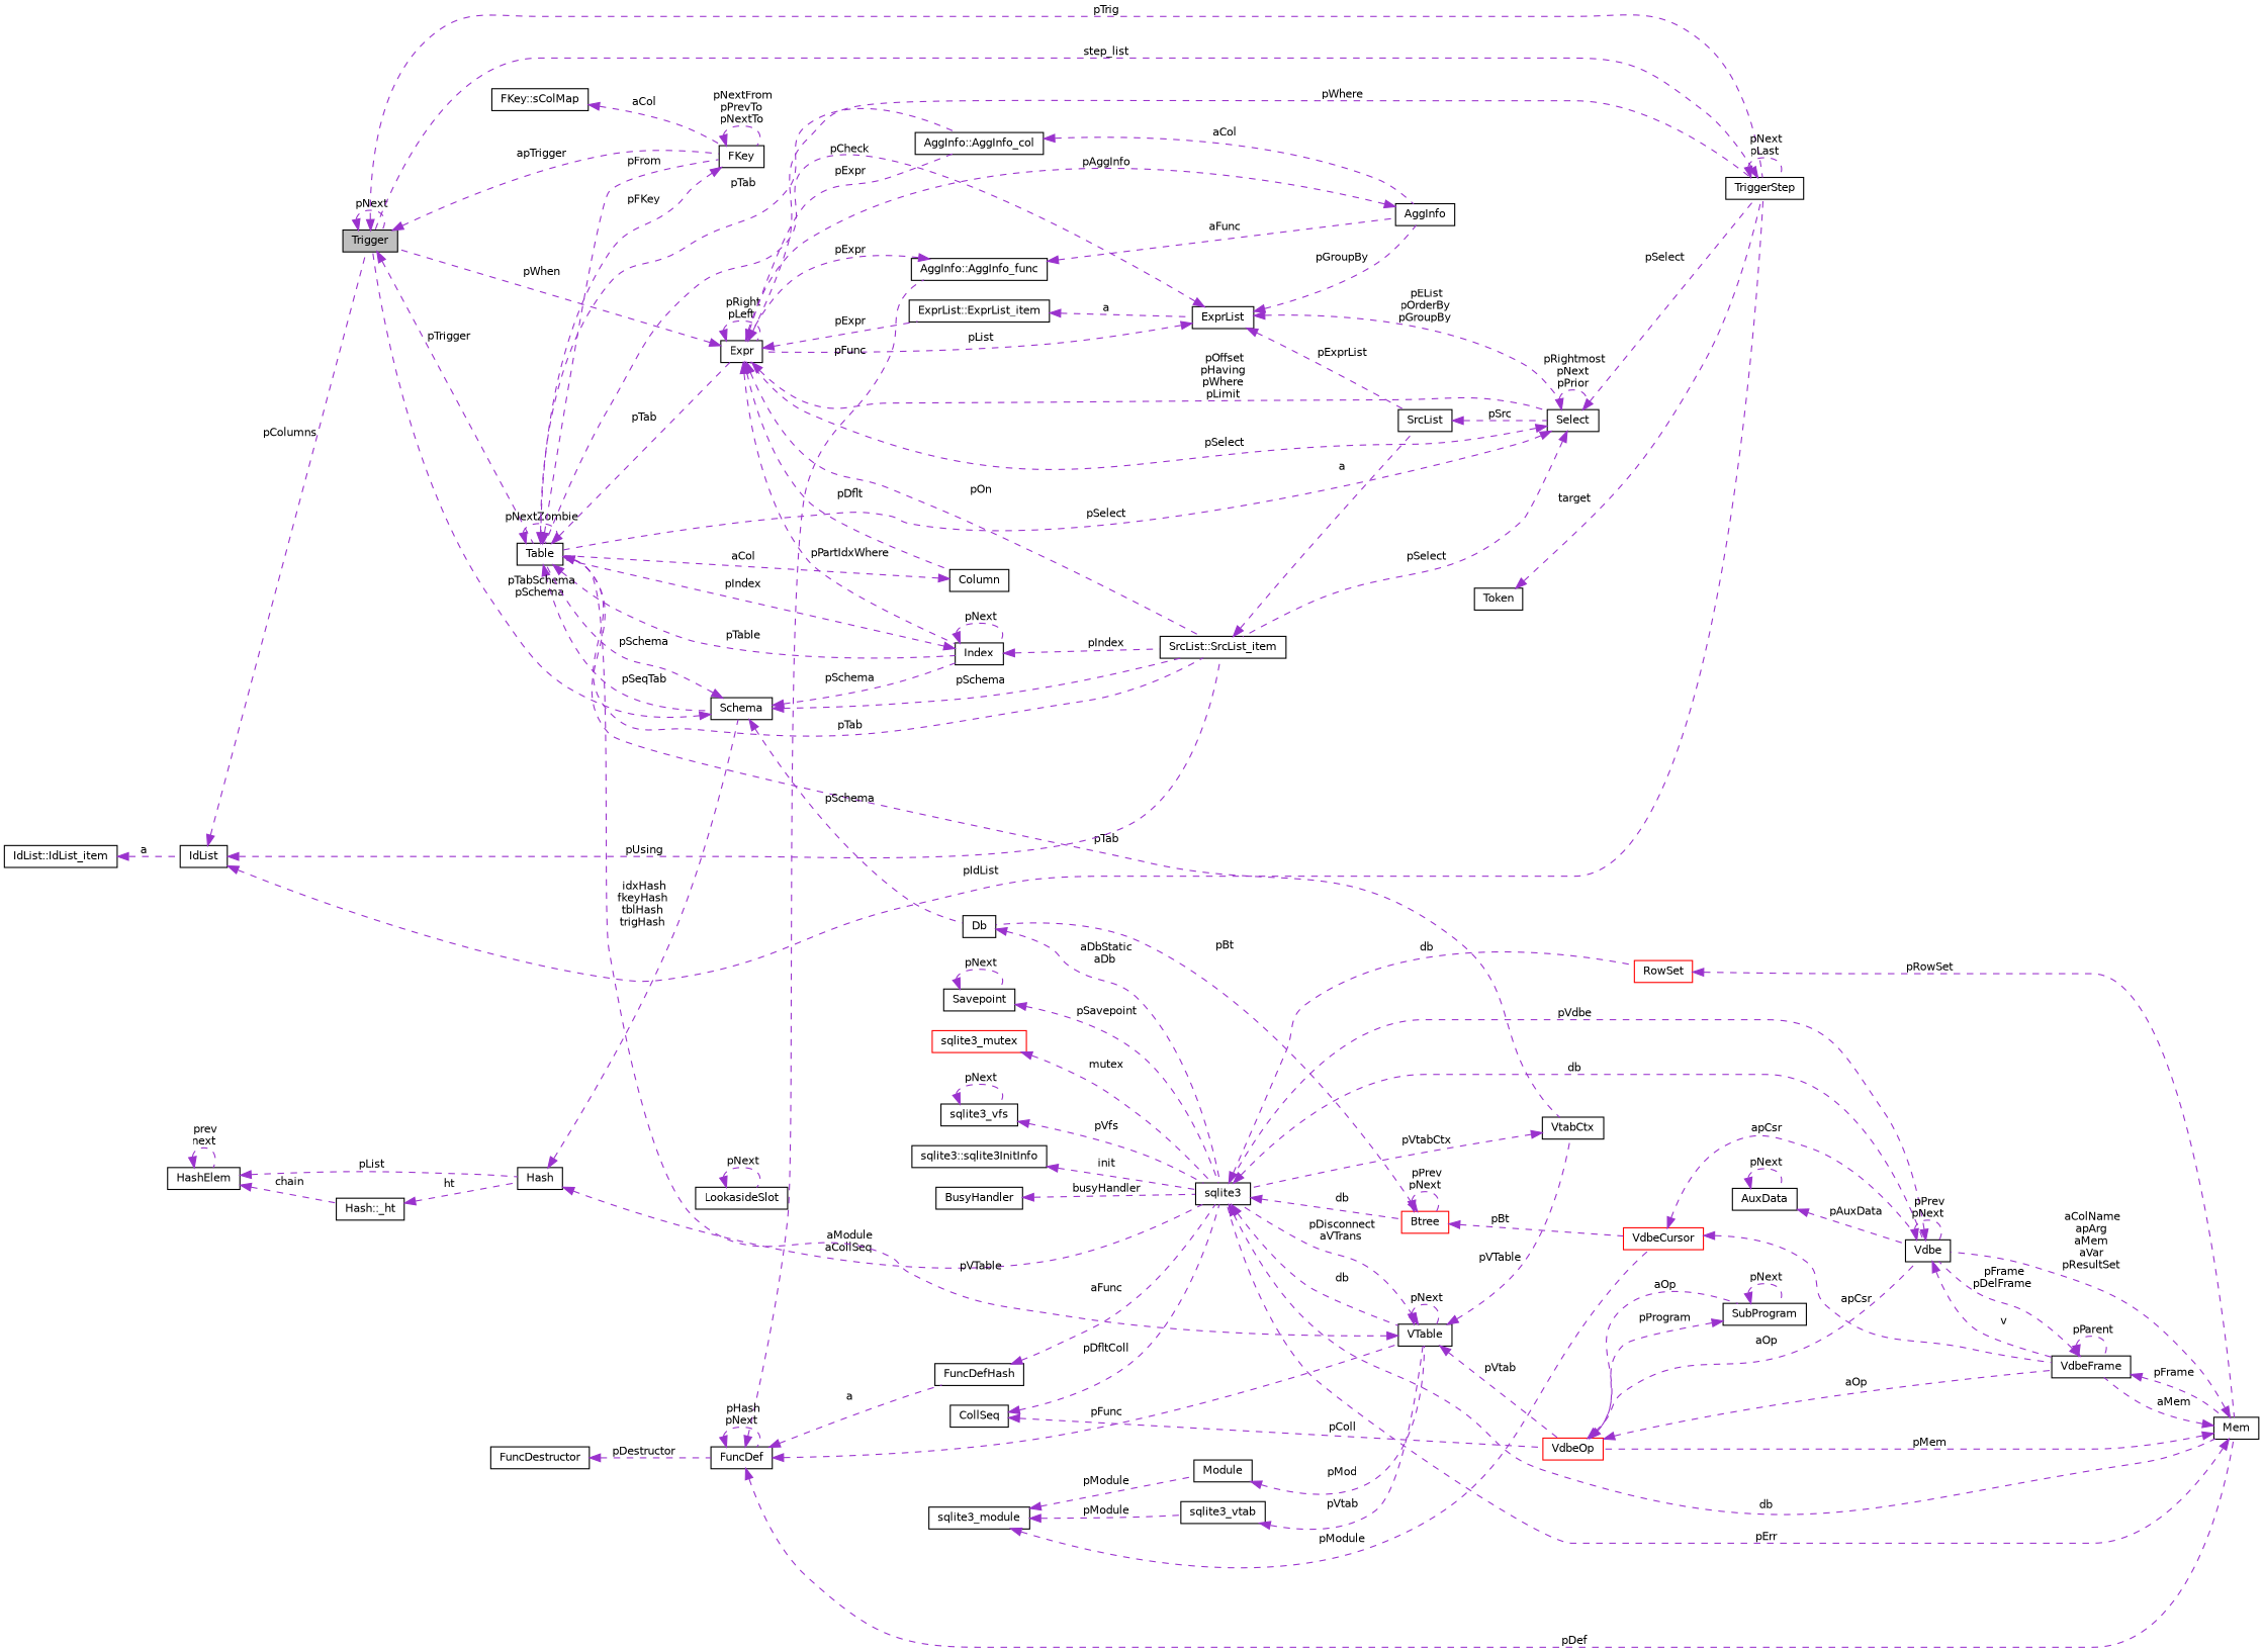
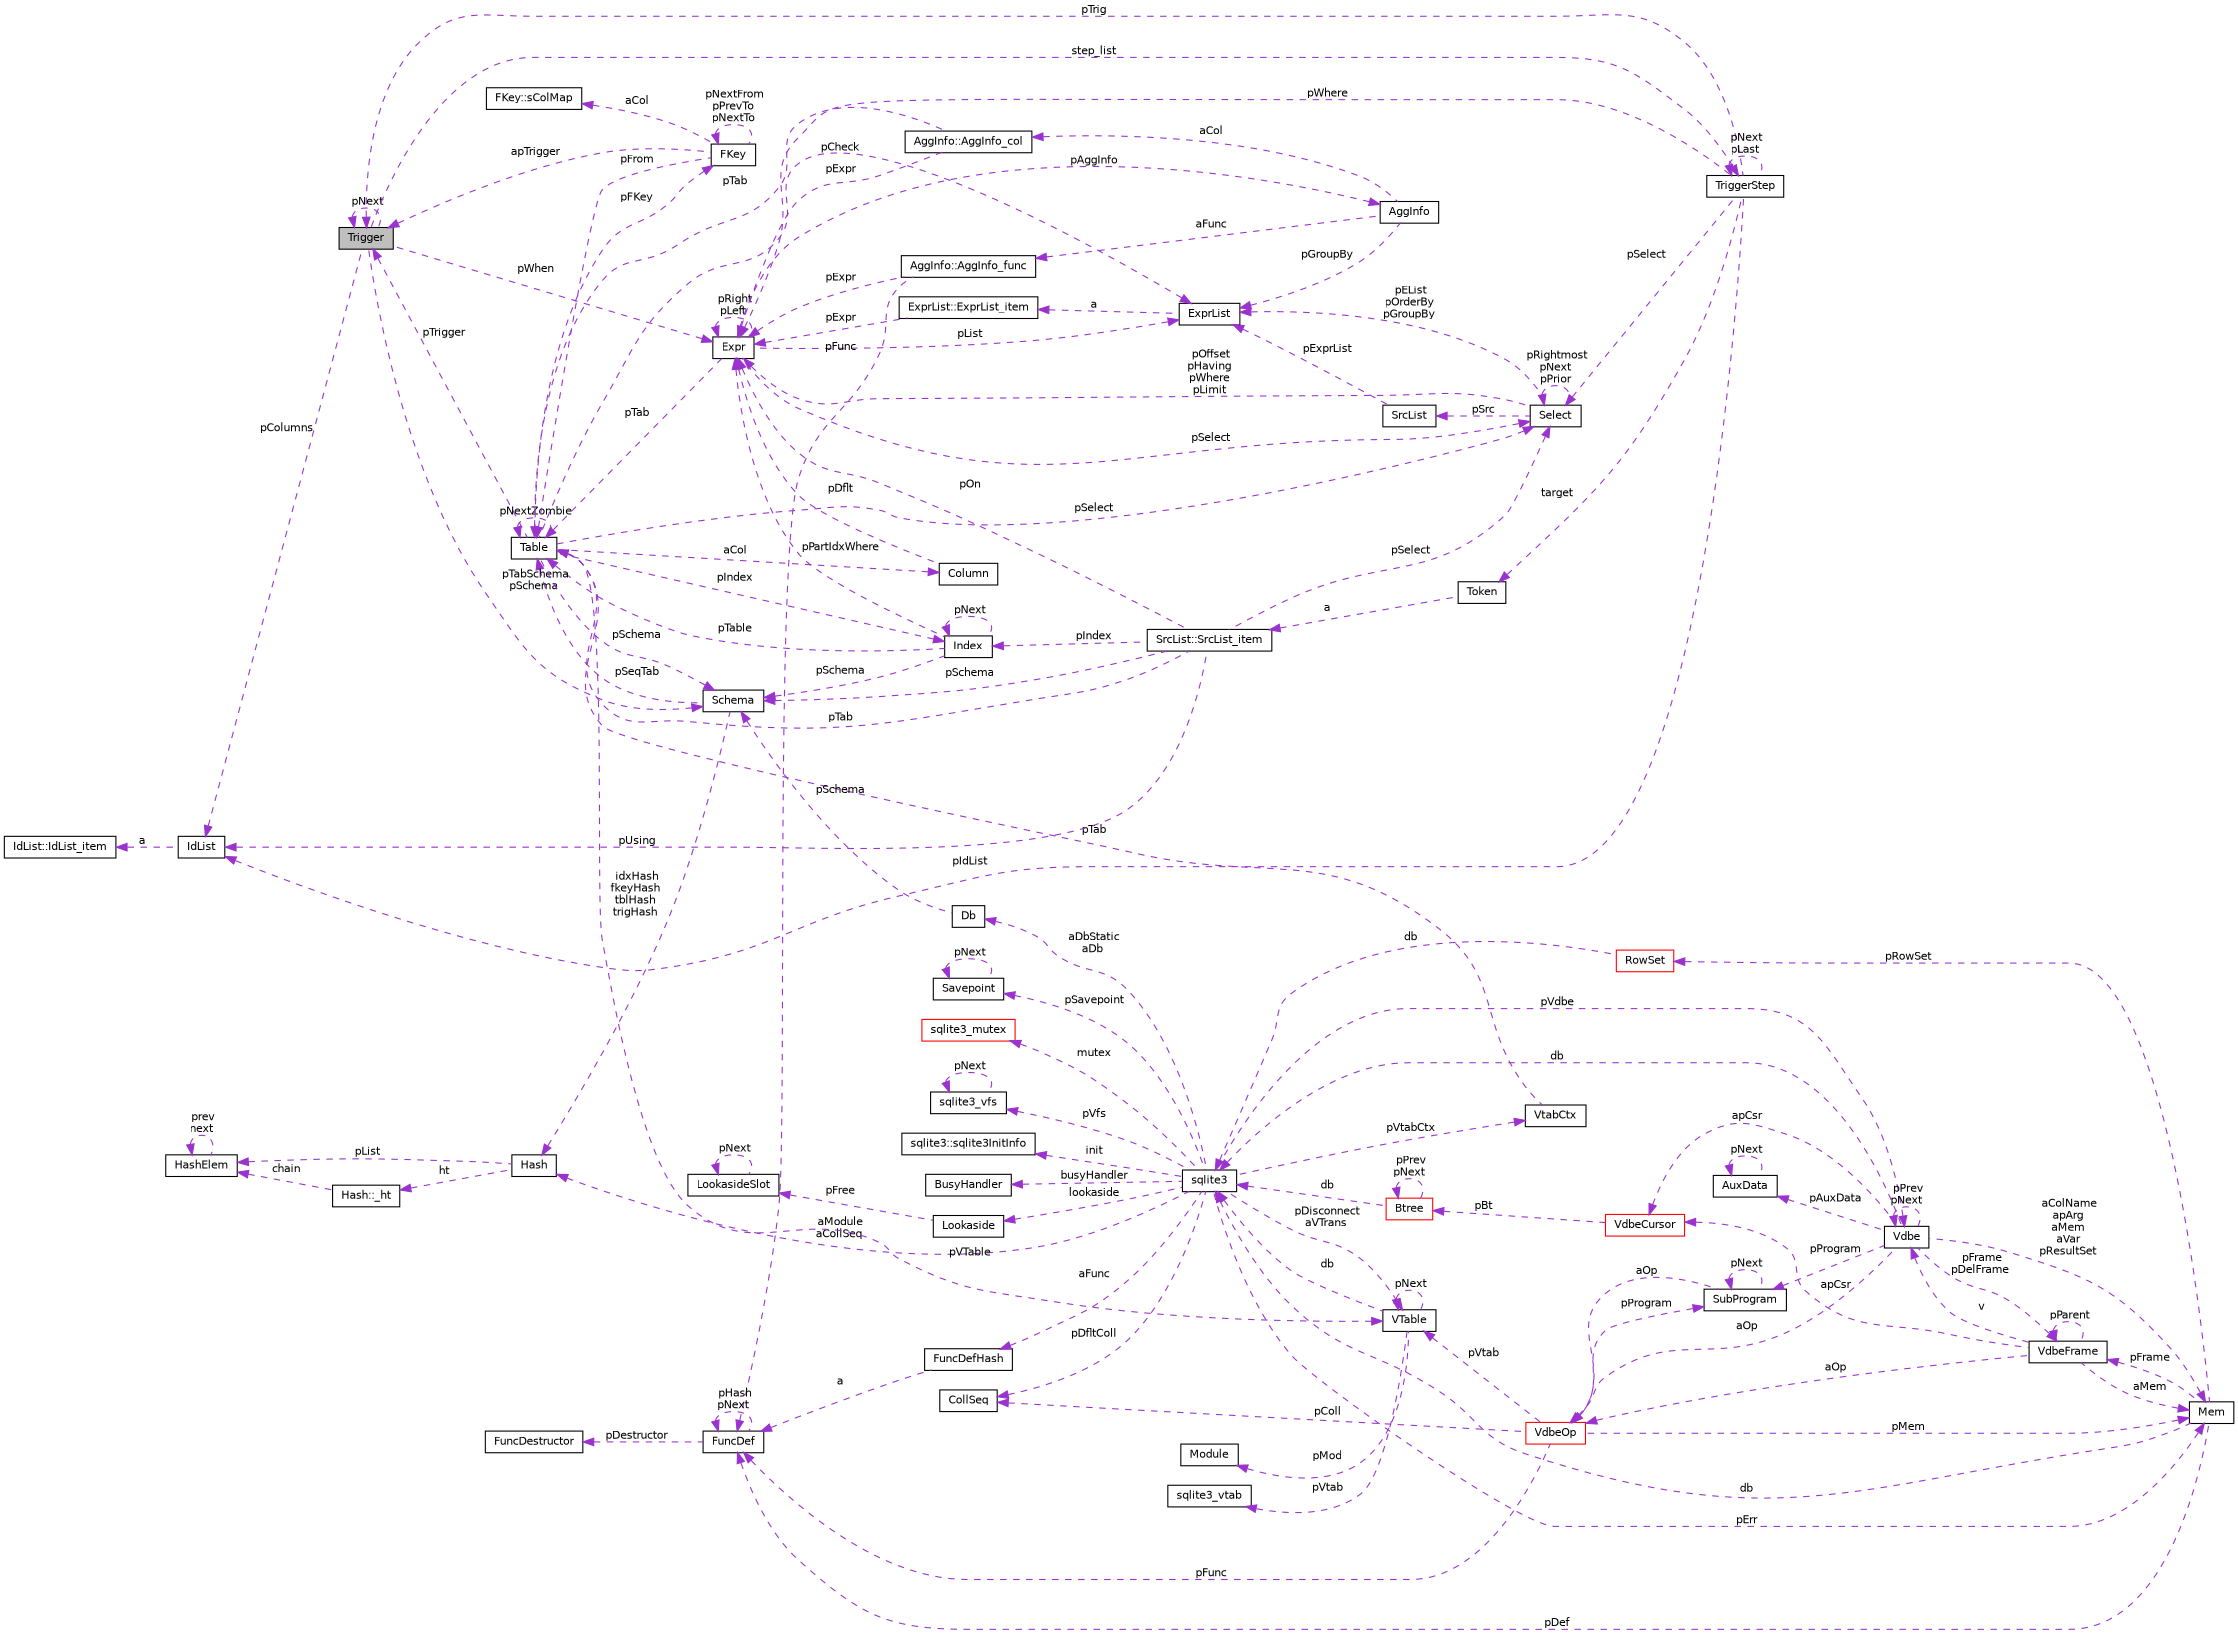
  digraph {
    rankdir=LR
    node [color=black fillcolor=white fontname=Helvetica fontsize=10 shape=record style=filled]
    edge [color=darkorchid3 dir=back fontname=Helvetica fontsize=10 labelfontname=Helvetica labelfontsize=10 style=dashed]
    n1 [fillcolor=grey75 fontcolor=black height=0.2 label=Trigger width=0.4]
    n2 [height=0.2 label=TriggerStep width=0.4]
    n3 [height=0.2 label=Table width=0.4]
    n4 [height=0.2 label=FKey width=0.4]
    n5 [height=0.2 label=Expr width=0.4]
    n6 [height=0.2 label="AggInfo::AggInfo_col" width=0.4]
    n7 [height=0.2 label="SrcList::SrcList_item" width=0.4]
    n8 [height=0.2 label=Index width=0.4]
    n9 [height=0.2 label=Schema width=0.4]
    n10 [height=0.2 label=VtabCtx width=0.4]
    n11 [height=0.2 label=Column width=0.4]
    n12 [height=0.2 label=Select width=0.4]
    n13 [height=0.2 label="ExprList::ExprList_item" width=0.4]
    n14 [height=0.2 label="AggInfo::AggInfo_func" width=0.4]
    n15 [height=0.2 label=AggInfo width=0.4]
    n16 [height=0.2 label=SrcList width=0.4]
    n17 [height=0.2 label=ExprList width=0.4]
    n18 [height=0.2 label=Db width=0.4]
    n19 [height=0.2 label=sqlite3 width=0.4]
    n20 [height=0.2 label=Hash width=0.4]
    n21 [height=0.2 label=VTable width=0.4]
    n22 [height=0.2 label=Mem width=0.4]
    n23 [height=0.2 label=Vdbe width=0.4]
    n24 [color=red height=0.2 label=Btree width=0.4]
    n25 [color=red height=0.2 label=RowSet width=0.4]
    n26 [height=0.2 label="Hash::_ht" width=0.4]
    n27 [height=0.2 label=HashElem width=0.4]
    n28 [height=0.2 label="FKey::sColMap" width=0.4]
    n29 [color=red height=0.2 label=VdbeOp width=0.4]
    n30 [height=0.2 label=VdbeFrame width=0.4]
    n31 [height=0.2 label=SubProgram width=0.4]
    n32 [color=red height=0.2 label=VdbeCursor width=0.4]
    n33 [height=0.2 label=AuxData width=0.4]
    n34 [height=0.2 label=CollSeq width=0.4]
    n35 [height=0.2 label=FuncDef width=0.4]
    n36 [height=0.2 label=FuncDefHash width=0.4]
    n37 [height=0.2 label=FuncDestructor width=0.4]
-   n38 [height=0.2 label=sqlite3_module width=0.4]
    n39 [height=0.2 label=Module width=0.4]
    n40 [height=0.2 label=sqlite3_vtab width=0.4]
    n41 [height=0.2 label=Savepoint width=0.4]
+   n42 [height=0.2 label=Lookaside width=0.4]
    n43 [height=0.2 label=LookasideSlot width=0.4]
    n44 [color=red height=0.2 label=sqlite3_mutex width=0.4]
    n45 [height=0.2 label=sqlite3_vfs width=0.4]
    n46 [height=0.2 label="sqlite3::sqlite3InitInfo" width=0.4]
    n47 [height=0.2 label=BusyHandler width=0.4]
    n48 [height=0.2 label=IdList width=0.4]
    n49 [height=0.2 label="IdList::IdList_item" width=0.4]
    n50 [height=0.2 label=Token width=0.4]
    n1 -> n1 [label=" pNext"]
    n1 -> n2 [label=" pTrig"]
    n1 -> n3 [label=" pTrigger"]
    n1 -> n4 [label=" apTrigger"]
    n2 -> n1 [label=" step_list"]
    n2 -> n2 [label=" pNext\npLast"]
    n3 -> n3 [label=" pNextZombie"]
    n3 -> n4 [label=" pFrom"]
    n3 -> n5 [label=" pTab"]
    n3 -> n6 [label=" pTab"]
    n3 -> n7 [label=" pTab"]
    n3 -> n8 [label=" pTable"]
    n3 -> n9 [label=" pSeqTab"]
    n3 -> n10 [label=" pTab"]
    n4 -> n3 [label=" pFKey"]
    n4 -> n4 [label=" pNextFrom\npPrevTo\npNextTo"]
    n5 -> n1 [label=" pWhen"]
    n5 -> n2 [label=" pWhere"]
    n5 -> n5 [label=" pRight\npLeft"]
    n5 -> n6 [label=" pExpr"]
    n5 -> n7 [label=" pOn"]
    n5 -> n8 [label=" pPartIdxWhere"]
    n5 -> n11 [label=" pDflt"]
    n5 -> n12 [label=" pOffset\npHaving\npWhere\npLimit"]
    n5 -> n13 [label=" pExpr"]
-   n14 -> n5 [label=" pExpr"]
+   n5 -> n14 [label=" pExpr"]
    n6 -> n15 [label=" aCol"]
-   n7 -> n16 [label=" a"]
+   n7 -> n50 [label=" a"]
    n8 -> n3 [label=" pIndex"]
    n8 -> n7 [label=" pIndex"]
    n8 -> n8 [label=" pNext"]
    n9 -> n1 [label=" pTabSchema\npSchema"]
    n9 -> n3 [label=" pSchema"]
    n9 -> n7 [label=" pSchema"]
    n9 -> n8 [label=" pSchema"]
    n9 -> n18 [label=" pSchema"]
    n10 -> n19 [label=" pVtabCtx"]
    n11 -> n3 [label=" aCol"]
    n12 -> n2 [label=" pSelect"]
    n12 -> n3 [label=" pSelect"]
    n12 -> n5 [label=" pSelect"]
    n12 -> n7 [label=" pSelect"]
    n12 -> n12 [label=" pRightmost\npNext\npPrior"]
    n13 -> n17 [label=" a"]
    n14 -> n15 [label=" aFunc"]
    n15 -> n5 [label=" pAggInfo"]
    n16 -> n12 [label=" pSrc"]
    n17 -> n3 [label=" pCheck"]
    n17 -> n5 [label=" pList"]
    n17 -> n12 [label=" pEList\npOrderBy\npGroupBy"]
    n17 -> n15 [label=" pGroupBy"]
    n17 -> n16 [label=" pExprList"]
    n18 -> n19 [label=" aDbStatic\naDb"]
    n19 -> n21 [label=" db"]
    n19 -> n22 [label=" db"]
    n19 -> n23 [label=" db"]
    n19 -> n24 [label=" db"]
    n19 -> n25 [label=" db"]
    n20 -> n9 [label=" idxHash\nfkeyHash\ntblHash\ntrigHash"]
    n20 -> n19 [label=" aModule\naCollSeq"]
    n21 -> n3 [label=" pVTable"]
-   n21 -> n10 [label=" pVTable"]
    n21 -> n19 [label=" pDisconnect\naVTrans"]
    n21 -> n21 [label=" pNext"]
    n21 -> n29 [label=" pVtab"]
    n22 -> n19 [label=" pErr"]
    n22 -> n23 [label=" aColName\napArg\naMem\naVar\npResultSet"]
    n22 -> n29 [label=" pMem"]
    n22 -> n30 [label=" aMem"]
    n23 -> n19 [label=" pVdbe"]
    n23 -> n23 [label=" pPrev\npNext"]
    n23 -> n30 [label=" v"]
-   n24 -> n18 [label=" pBt"]
    n24 -> n24 [label=" pPrev\npNext"]
    n24 -> n32 [label=" pBt"]
    n25 -> n22 [label=" pRowSet"]
    n26 -> n20 [label=" ht"]
    n27 -> n20 [label=" pList"]
    n27 -> n26 [label=" chain"]
    n27 -> n27 [label=" prev\nnext"]
    n28 -> n4 [label=" aCol"]
    n29 -> n23 [label=" aOp"]
    n29 -> n30 [label=" aOp"]
    n29 -> n31 [label=" aOp"]
    n30 -> n22 [label=" pFrame"]
    n30 -> n23 [label=" pFrame\npDelFrame"]
    n30 -> n30 [label=" pParent"]
+   n31 -> n23 [label=" pProgram"]
    n31 -> n29 [label=" pProgram"]
    n31 -> n31 [label=" pNext"]
    n32 -> n23 [label=" apCsr"]
    n32 -> n30 [label=" apCsr"]
    n33 -> n23 [label=" pAuxData"]
    n33 -> n33 [label=" pNext"]
    n34 -> n19 [label=" pDfltColl"]
    n34 -> n29 [label=" pColl"]
    n35 -> n14 [label=" pFunc"]
    n35 -> n22 [label=" pDef"]
-   n35 -> n21 [label=" pFunc"]
+   n35 -> n29 [label=" pFunc"]
    n35 -> n35 [label=" pHash\npNext"]
    n35 -> n36 [label=" a"]
    n36 -> n19 [label=" aFunc"]
    n37 -> n35 [label=" pDestructor"]
-   n38 -> n32 [label=" pModule"]
-   n38 -> n39 [label=" pModule"]
-   n38 -> n40 [label=" pModule"]
    n39 -> n21 [label=" pMod"]
    n40 -> n21 [label=" pVtab"]
    n41 -> n19 [label=" pSavepoint"]
    n41 -> n41 [label=" pNext"]
+   n42 -> n19 [label=" lookaside"]
+   n43 -> n42 [label=" pFree"]
    n43 -> n43 [label=" pNext"]
    n44 -> n19 [label=" mutex"]
    n45 -> n19 [label=" pVfs"]
    n45 -> n45 [label=" pNext"]
    n46 -> n19 [label=" init"]
    n47 -> n19 [label=" busyHandler"]
    n48 -> n1 [label=" pColumns"]
    n48 -> n2 [label=" pIdList"]
    n48 -> n7 [label=" pUsing"]
    n49 -> n48 [label=" a"]
    n50 -> n2 [label=" target"]
  }
